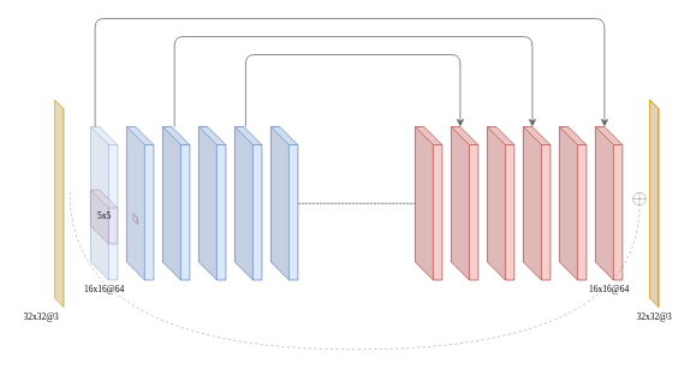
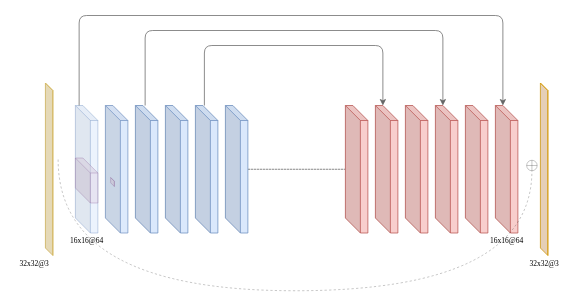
  <mxCell id="0" />
  <mxCell id="1" parent="0" />
  <mxCell id="2" value="" style="shape=cube;whiteSpace=wrap;html=1;boundedLbl=1;backgroundOutline=1;darkOpacity=0.05;darkOpacity2=0.1;fillColor=#dae8fc;strokeColor=#6c8ebf;opacity=50;" parent="1" vertex="1"><mxGeometry x="100" y="140" width="30" height="170" as="geometry" /></mxCell>
  <mxCell id="3" value="" style="shape=cube;whiteSpace=wrap;html=1;boundedLbl=1;backgroundOutline=1;darkOpacity=0.05;darkOpacity2=0.1;fillColor=#dae8fc;strokeColor=#6c8ebf;opacity=90;" parent="1" vertex="1"><mxGeometry x="140" y="140" width="30" height="170" as="geometry" /></mxCell>
  <mxCell id="4" value="" style="shape=cube;whiteSpace=wrap;html=1;boundedLbl=1;backgroundOutline=1;darkOpacity=0.05;darkOpacity2=0.1;fillColor=#dae8fc;strokeColor=#6c8ebf;" parent="1" vertex="1"><mxGeometry x="180" y="140" width="30" height="170" as="geometry" /></mxCell>
  <mxCell id="5" value="" style="shape=cube;whiteSpace=wrap;html=1;boundedLbl=1;backgroundOutline=1;darkOpacity=0.05;darkOpacity2=0.1;fillColor=#dae8fc;strokeColor=#6c8ebf;" parent="1" vertex="1"><mxGeometry x="220" y="140" width="30" height="170" as="geometry" /></mxCell>
  <mxCell id="6" value="" style="shape=cube;whiteSpace=wrap;html=1;boundedLbl=1;backgroundOutline=1;darkOpacity=0.05;darkOpacity2=0.1;fillColor=#dae8fc;strokeColor=#6c8ebf;" parent="1" vertex="1"><mxGeometry x="260" y="140" width="30" height="170" as="geometry" /></mxCell>
  <mxCell id="7" style="edgeStyle=orthogonalEdgeStyle;rounded=0;orthogonalLoop=1;jettySize=auto;html=1;entryX=0;entryY=0.5;entryDx=0;entryDy=0;entryPerimeter=0;dashed=1;dashPattern=1 1;endArrow=none;endFill=0;" edge="1" parent="1" source="8" target="9"><mxGeometry relative="1" as="geometry" /></mxCell>
  <mxCell id="8" value="" style="shape=cube;whiteSpace=wrap;html=1;boundedLbl=1;backgroundOutline=1;darkOpacity=0.05;darkOpacity2=0.1;fillColor=#dae8fc;strokeColor=#6c8ebf;" parent="1" vertex="1"><mxGeometry x="300" y="140" width="30" height="170" as="geometry" /></mxCell>
  <mxCell id="9" value="" style="shape=cube;whiteSpace=wrap;html=1;boundedLbl=1;backgroundOutline=1;darkOpacity=0.05;darkOpacity2=0.1;fillColor=#f8cecc;strokeColor=#b85450;" parent="1" vertex="1"><mxGeometry x="460" y="140" width="30" height="170" as="geometry" /></mxCell>
  <mxCell id="10" value="" style="shape=cube;whiteSpace=wrap;html=1;boundedLbl=1;backgroundOutline=1;darkOpacity=0.05;darkOpacity2=0.1;fillColor=#f8cecc;strokeColor=#b85450;" parent="1" vertex="1"><mxGeometry x="500" y="140" width="30" height="170" as="geometry" /></mxCell>
  <mxCell id="11" value="" style="shape=cube;whiteSpace=wrap;html=1;boundedLbl=1;backgroundOutline=1;darkOpacity=0.05;darkOpacity2=0.1;fillColor=#f8cecc;strokeColor=#b85450;" parent="1" vertex="1"><mxGeometry x="540" y="140" width="30" height="170" as="geometry" /></mxCell>
  <mxCell id="12" value="" style="shape=cube;whiteSpace=wrap;html=1;boundedLbl=1;backgroundOutline=1;darkOpacity=0.05;darkOpacity2=0.1;fillColor=#f8cecc;strokeColor=#b85450;" parent="1" vertex="1"><mxGeometry x="580" y="140" width="30" height="170" as="geometry" /></mxCell>
  <mxCell id="13" value="" style="shape=cube;whiteSpace=wrap;html=1;boundedLbl=1;backgroundOutline=1;darkOpacity=0.05;darkOpacity2=0.1;fillColor=#f8cecc;strokeColor=#b85450;" parent="1" vertex="1"><mxGeometry x="620" y="140" width="30" height="170" as="geometry" /></mxCell>
  <mxCell id="14" value="" style="shape=cube;whiteSpace=wrap;html=1;boundedLbl=1;backgroundOutline=1;darkOpacity=0.05;darkOpacity2=0.1;fillColor=#f8cecc;strokeColor=#b85450;" parent="1" vertex="1"><mxGeometry x="660" y="140" width="30" height="170" as="geometry" /></mxCell>
  <mxCell id="15" value="" style="endArrow=classic;html=1;exitX=0;exitY=0;exitDx=5;exitDy=0;exitPerimeter=0;entryX=0;entryY=0;entryDx=10;entryDy=0;entryPerimeter=0;strokeColor=#666666;fillColor=#f5f5f5;" parent="1" source="2" target="14" edge="1"><mxGeometry width="50" height="50" relative="1" as="geometry"><mxPoint x="380" y="240" as="sourcePoint" /><mxPoint x="430" y="190" as="targetPoint" /><Array as="points"><mxPoint x="105" y="20" /><mxPoint x="670" y="20" /></Array></mxGeometry></mxCell>
  <mxCell id="16" value="" style="endArrow=classic;html=1;entryX=0;entryY=0;entryDx=10;entryDy=0;entryPerimeter=0;strokeColor=#666666;fillColor=#f5f5f5;" parent="1" target="12" edge="1"><mxGeometry width="50" height="50" relative="1" as="geometry"><mxPoint x="193" y="140" as="sourcePoint" /><mxPoint x="595" y="150" as="targetPoint" /><Array as="points"><mxPoint x="193" y="40" /><mxPoint x="590" y="40" /></Array></mxGeometry></mxCell>
  <mxCell id="17" value="" style="endArrow=classic;html=1;entryX=0;entryY=0;entryDx=10;entryDy=0;entryPerimeter=0;strokeColor=#666666;fillColor=#f5f5f5;" parent="1" target="10" edge="1"><mxGeometry width="50" height="50" relative="1" as="geometry"><mxPoint x="272" y="140" as="sourcePoint" /><mxPoint x="678.75" y="150" as="targetPoint" /><Array as="points"><mxPoint x="272" y="60" /><mxPoint x="510" y="60" /></Array></mxGeometry></mxCell>
  <mxCell id="18" style="edgeStyle=orthogonalEdgeStyle;curved=1;rounded=1;jumpStyle=none;orthogonalLoop=1;jettySize=auto;html=1;startFill=0;endArrow=circlePlus;endFill=0;targetPerimeterSpacing=0;fontFamily=Times New Roman;fontSize=10;opacity=30;startArrow=none;dashed=1;sketch=0;" parent="1" edge="1"><mxGeometry relative="1" as="geometry"><mxPoint x="708.724" y="212" as="targetPoint" /><mxPoint x="77.01" y="212" as="sourcePoint" /><Array as="points"><mxPoint x="77.01" y="387" /><mxPoint x="709.01" y="387" /></Array></mxGeometry></mxCell>
  <mxCell id="19" value="" style="shape=cube;whiteSpace=wrap;html=1;boundedLbl=1;backgroundOutline=1;darkOpacity=0.05;darkOpacity2=0.1;fillColor=#fff2cc;strokeColor=#d6b656;shadow=0;sketch=0;" parent="1" vertex="1"><mxGeometry x="60" y="110" width="10" height="230" as="geometry" /></mxCell>
  <mxCell id="20" value="" style="shape=cube;whiteSpace=wrap;html=1;boundedLbl=1;backgroundOutline=1;darkOpacity=0.05;darkOpacity2=0.1;fillColor=#ffe6cc;strokeColor=#d79b00;shadow=0;sketch=0;" parent="1" vertex="1"><mxGeometry x="720" y="110" width="10" height="230" as="geometry" /></mxCell>
  <mxCell id="21" value="" style="shape=cube;whiteSpace=wrap;html=1;boundedLbl=1;backgroundOutline=1;darkOpacity=0.05;darkOpacity2=0.1;fillColor=#e1d5e7;strokeColor=#9673a6;opacity=50;size=13;" parent="1" vertex="1"><mxGeometry x="147" y="236" width="5" height="12" as="geometry" /></mxCell>
  <mxCell id="22" value="" style="shape=cube;whiteSpace=wrap;html=1;boundedLbl=1;backgroundOutline=1;darkOpacity=0.05;darkOpacity2=0.1;fillColor=#e1d5e7;strokeColor=#9673a6;opacity=50;size=20;sketch=0;shadow=0;perimeter=rectanglePerimeter;comic=0;treeMoving=0;" parent="1" vertex="1"><mxGeometry x="100" y="210" width="30" height="60" as="geometry" /></mxCell>
- <mxCell id="23" value="&lt;div style=&quot;font-size: 10px;&quot;&gt;5x5&lt;/div&gt;" style="text;html=1;align=center;verticalAlign=middle;resizable=0;points=[];autosize=1;fontFamily=Times New Roman;fontSize=10;" parent="1" vertex="1"><mxGeometry x="100" y="228" width="30" height="20" as="geometry" /></mxCell>
  <mxCell id="24" value="&lt;div style=&quot;font-size: 10px;&quot;&gt;16x16@64&lt;/div&gt;" style="text;html=1;align=center;verticalAlign=middle;resizable=0;points=[];autosize=1;fontFamily=Times New Roman;fontSize=10;" parent="1" vertex="1"><mxGeometry x="85" y="310" width="60" height="20" as="geometry" /></mxCell>
  <mxCell id="25" value="16x16@64" style="text;html=1;align=center;verticalAlign=middle;resizable=0;points=[];autosize=1;fontFamily=Times New Roman;fontSize=10;" parent="1" vertex="1"><mxGeometry x="645" y="310" width="60" height="20" as="geometry" /></mxCell>
  <mxCell id="26" value="32x32@3" style="text;html=1;align=center;verticalAlign=middle;resizable=0;points=[];autosize=1;fontFamily=Times New Roman;fontSize=10;" parent="1" vertex="1"><mxGeometry x="700" y="340" width="50" height="20" as="geometry" /></mxCell>
  <mxCell id="27" value="32x32@3" style="text;html=1;align=center;verticalAlign=middle;resizable=0;points=[];autosize=1;fontFamily=Times New Roman;fontSize=10;" parent="1" vertex="1"><mxGeometry x="20" y="340" width="50" height="20" as="geometry" /></mxCell>
